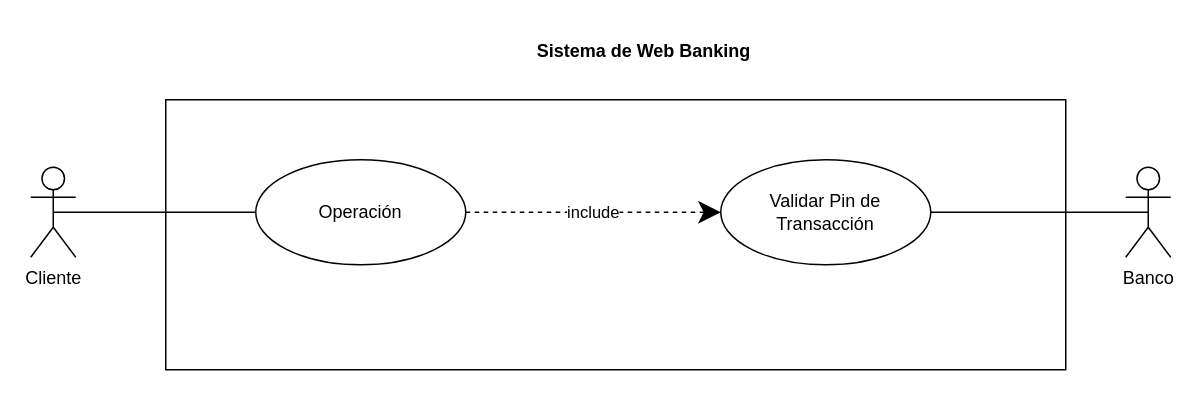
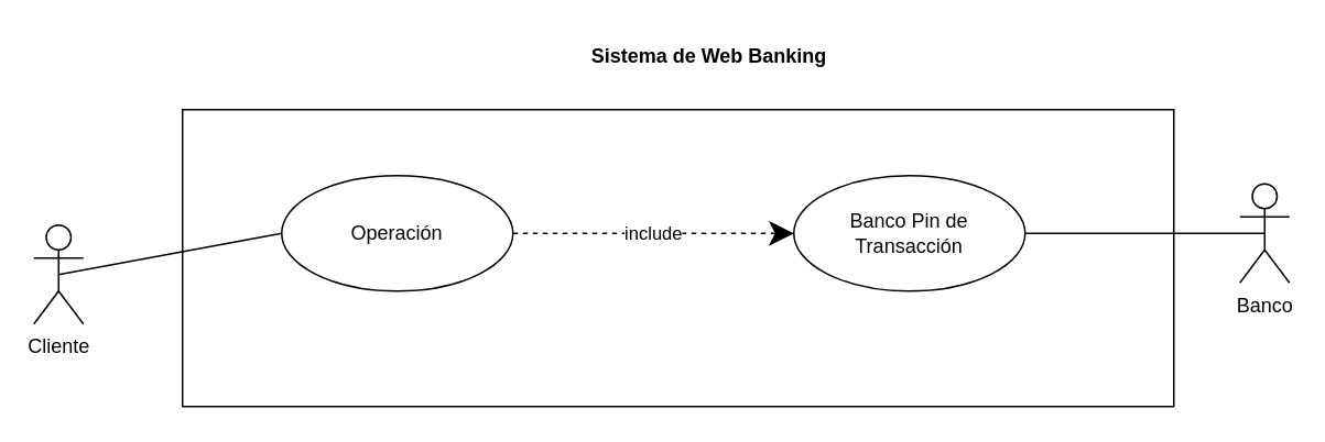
  <mxCell id="0" />
  <mxCell id="1" parent="0" />
  <mxCell id="2" value="" style="html=1;" parent="1" vertex="1"><mxGeometry x="110" y="66" width="600" height="180" as="geometry" /></mxCell>
- <mxCell id="3" value="Cliente" style="shape=umlActor;verticalLabelPosition=bottom;verticalAlign=top;html=1;" parent="1" vertex="1"><mxGeometry x="20" y="111" width="30" height="60" as="geometry" /></mxCell>
+ <mxCell id="3" value="Cliente" style="shape=umlActor;verticalLabelPosition=bottom;verticalAlign=top;html=1;" parent="1" vertex="1"><mxGeometry x="20" y="136" width="30" height="60" as="geometry" /></mxCell>
  <mxCell id="4" value="Sistema de Web Banking" style="text;align=center;fontStyle=1;verticalAlign=middle;spacingLeft=3;spacingRight=3;strokeColor=none;rotatable=0;points=[[0,0.5],[1,0.5]];portConstraint=eastwest;" parent="1" vertex="1"><mxGeometry x="389" y="20" width="80" height="26" as="geometry" /></mxCell>
  <mxCell id="5" value="Banco" style="shape=umlActor;verticalLabelPosition=bottom;verticalAlign=top;html=1;" parent="1" vertex="1"><mxGeometry x="750" y="111" width="30" height="60" as="geometry" /></mxCell>
  <mxCell id="6" value="" style="endArrow=none;html=1;rounded=0;exitX=0;exitY=0.5;exitDx=0;exitDy=0;entryX=0.5;entryY=0.5;entryDx=0;entryDy=0;entryPerimeter=0;" parent="1" target="3" edge="1"><mxGeometry width="50" height="50" relative="1" as="geometry"><mxPoint x="170" y="141" as="sourcePoint" /><mxPoint x="420" y="226" as="targetPoint" /></mxGeometry></mxCell>
  <mxCell id="7" value="" style="endArrow=none;html=1;rounded=0;entryX=0.5;entryY=0.5;entryDx=0;entryDy=0;entryPerimeter=0;exitX=1;exitY=0.5;exitDx=0;exitDy=0;" parent="1" source="8" target="5" edge="1"><mxGeometry width="50" height="50" relative="1" as="geometry"><mxPoint x="265" y="306.25" as="sourcePoint" /><mxPoint x="765" y="116" as="targetPoint" /></mxGeometry></mxCell>
- <mxCell id="8" value="Validar Pin de Transacción" style="ellipse;whiteSpace=wrap;html=1;" parent="1" vertex="1"><mxGeometry x="480" y="106" width="140" height="70" as="geometry" /></mxCell>
+ <mxCell id="8" value="Banco Pin de Transacción" style="ellipse;whiteSpace=wrap;html=1;" parent="1" vertex="1"><mxGeometry x="480" y="106" width="140" height="70" as="geometry" /></mxCell>
  <mxCell id="9" value="Operación" style="ellipse;whiteSpace=wrap;html=1;" parent="1" vertex="1"><mxGeometry x="170" y="106" width="140" height="70" as="geometry" /></mxCell>
  <mxCell id="10" value="include" style="endArrow=classic;endSize=12;dashed=1;html=1;rounded=0;exitX=1;exitY=0.5;exitDx=0;exitDy=0;entryX=0;entryY=0.5;entryDx=0;entryDy=0;" parent="1" source="9" target="8" edge="1"><mxGeometry width="160" relative="1" as="geometry"><mxPoint x="320" y="156" as="sourcePoint" /><mxPoint x="480" y="156" as="targetPoint" /></mxGeometry></mxCell>
